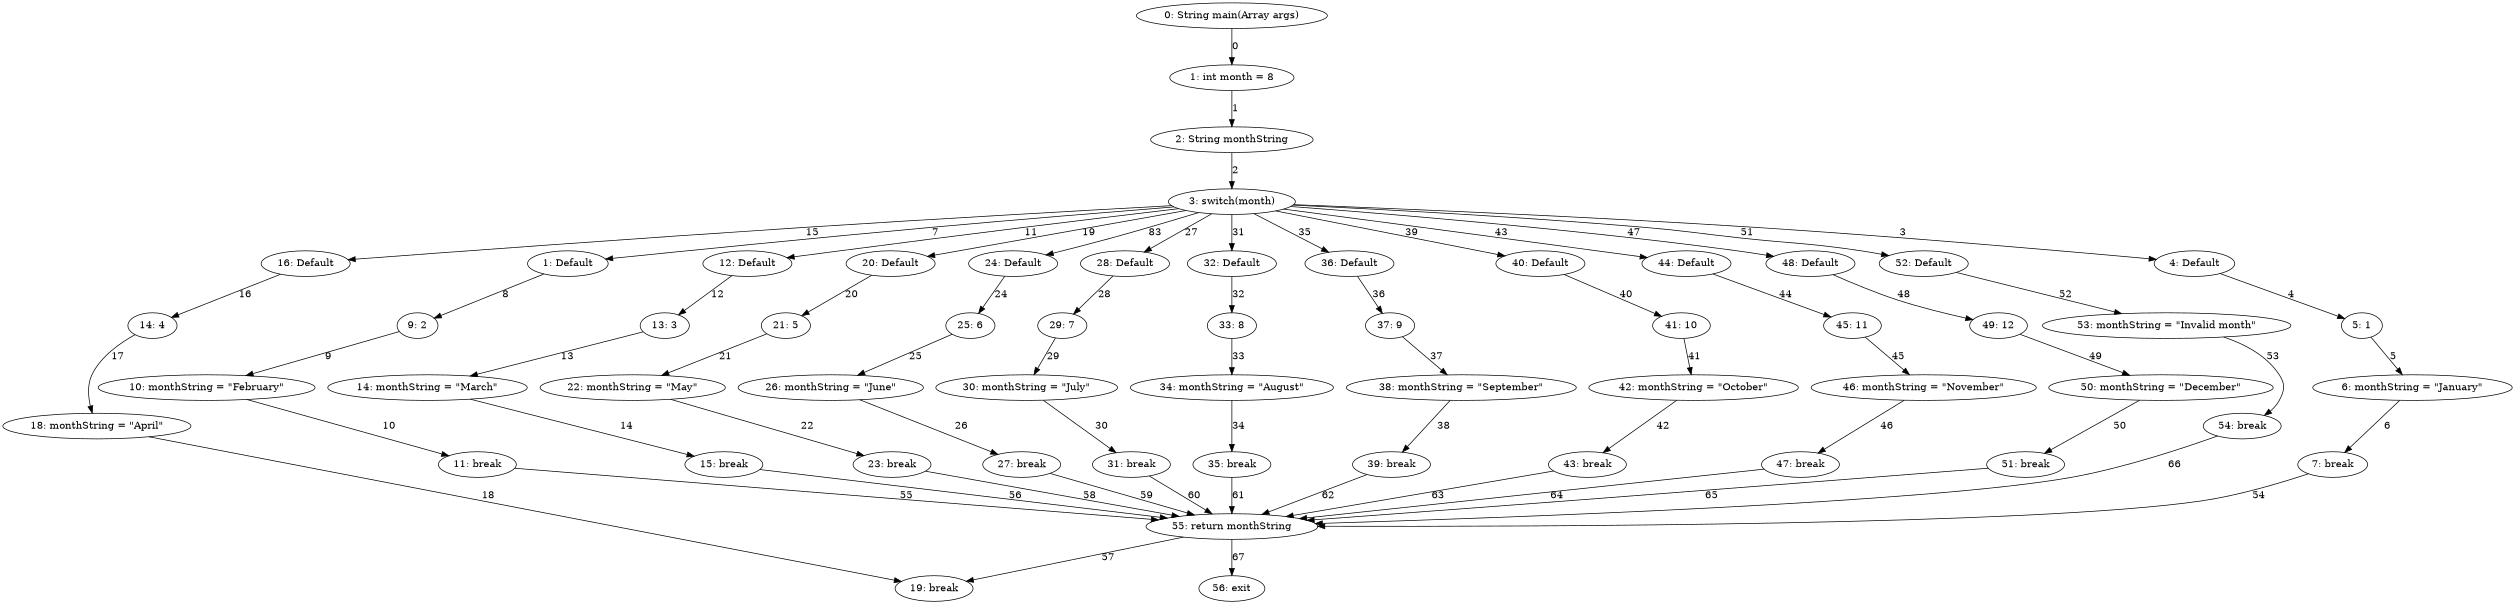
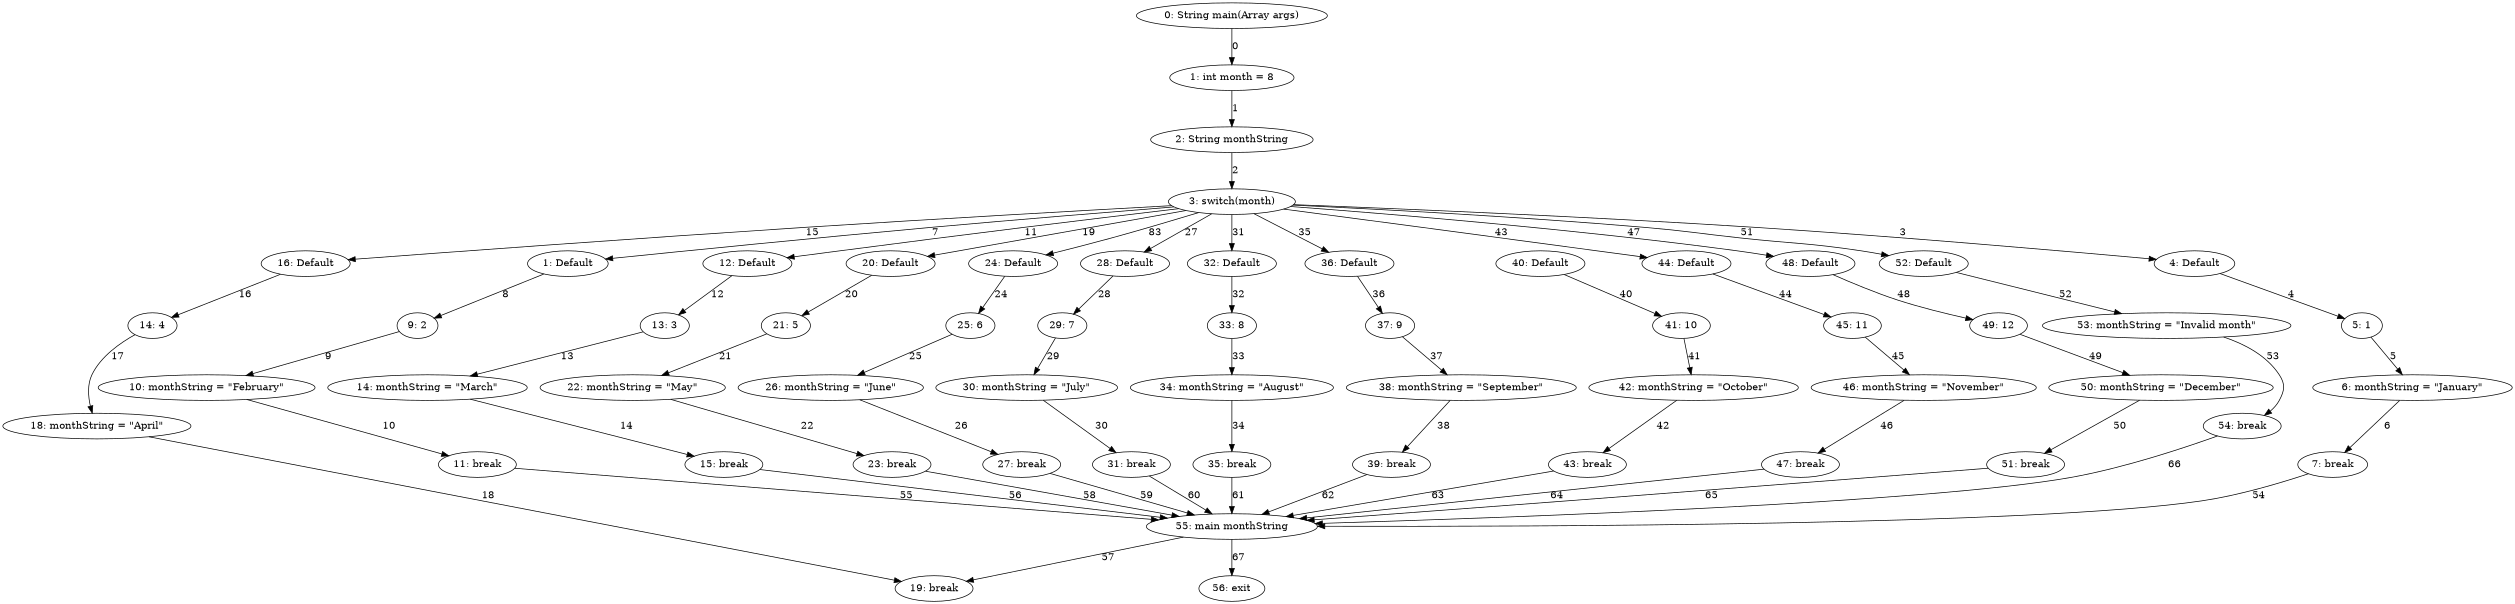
  digraph {
    n1 [label="0: String main(Array args)"]
    n2 [label="1: int month = 8"]
    n3 [label="2: String monthString"]
    n4 [label="3: switch(month)"]
    n5 [label="4: Default"]
    n6 [label="1: Default"]
    n7 [label="12: Default"]
    n8 [label="16: Default"]
    n9 [label="20: Default"]
    n10 [label="24: Default"]
    n11 [label="28: Default"]
    n12 [label="32: Default"]
    n13 [label="36: Default"]
    n14 [label="40: Default"]
    n15 [label="44: Default"]
    n16 [label="48: Default"]
    n17 [label="52: Default"]
    n18 [label="5: 1"]
    n19 [label="9: 2"]
    n20 [label="13: 3"]
    n21 [label="14: 4"]
    n22 [label="21: 5"]
    n23 [label="25: 6"]
    n24 [label="29: 7"]
    n25 [label="33: 8"]
    n26 [label="37: 9"]
    n27 [label="41: 10"]
    n28 [label="45: 11"]
    n29 [label="49: 12"]
    n30 [label="53: monthString = \"Invalid month\""]
    n31 [label="6: monthString = \"January\""]
    n32 [label="7: break"]
-   n33 [label="55: return monthString"]
+   n33 [label="55: main monthString"]
    n34 [label="19: break"]
    n35 [label="56: exit"]
    n36 [label="10: monthString = \"February\""]
    n37 [label="11: break"]
    n38 [label="14: monthString = \"March\""]
    n39 [label="15: break"]
    n40 [label="18: monthString = \"April\""]
    n41 [label="22: monthString = \"May\""]
    n42 [label="23: break"]
    n43 [label="26: monthString = \"June\""]
    n44 [label="27: break"]
    n45 [label="30: monthString = \"July\""]
    n46 [label="31: break"]
    n47 [label="34: monthString = \"August\""]
    n48 [label="35: break"]
    n49 [label="38: monthString = \"September\""]
    n50 [label="39: break"]
    n51 [label="42: monthString = \"October\""]
    n52 [label="43: break"]
    n53 [label="46: monthString = \"November\""]
    n54 [label="47: break"]
    n55 [label="50: monthString = \"December\""]
    n56 [label="51: break"]
    n57 [label="54: break"]
    n1 -> n2 [label=0]
    n2 -> n3 [label=1]
    n3 -> n4 [label=2]
    n4 -> n5 [label=3]
    n4 -> n6 [label=7]
    n4 -> n7 [label=11]
    n4 -> n8 [label=15]
    n4 -> n9 [label=19]
    n4 -> n10 [label=83]
    n4 -> n11 [label=27]
    n4 -> n12 [label=31]
    n4 -> n13 [label=35]
-   n4 -> n14 [label=39]
    n4 -> n15 [label=43]
    n4 -> n16 [label=47]
    n4 -> n17 [label=51]
    n5 -> n18 [label=4]
    n6 -> n19 [label=8]
    n7 -> n20 [label=12]
    n8 -> n21 [label=16]
    n9 -> n22 [label=20]
    n10 -> n23 [label=24]
    n11 -> n24 [label=28]
    n12 -> n25 [label=32]
    n13 -> n26 [label=36]
    n14 -> n27 [label=40]
    n15 -> n28 [label=44]
    n16 -> n29 [label=48]
    n17 -> n30 [label=52]
    n18 -> n31 [label=5]
    n19 -> n36 [label=9]
    n20 -> n38 [label=13]
    n21 -> n40 [label=17]
    n22 -> n41 [label=21]
    n23 -> n43 [label=25]
    n24 -> n45 [label=29]
    n25 -> n47 [label=33]
    n26 -> n49 [label=37]
    n27 -> n51 [label=41]
    n28 -> n53 [label=45]
    n29 -> n55 [label=49]
    n30 -> n57 [label=53]
    n31 -> n32 [label=6]
    n32 -> n33 [label=54]
    n33 -> n34 [label=57]
    n33 -> n35 [label=67]
    n36 -> n37 [label=10]
    n37 -> n33 [label=55]
    n38 -> n39 [label=14]
    n39 -> n33 [label=56]
    n40 -> n34 [label=18]
    n41 -> n42 [label=22]
    n42 -> n33 [label=58]
    n43 -> n44 [label=26]
    n44 -> n33 [label=59]
    n45 -> n46 [label=30]
    n46 -> n33 [label=60]
    n47 -> n48 [label=34]
    n48 -> n33 [label=61]
    n49 -> n50 [label=38]
    n50 -> n33 [label=62]
    n51 -> n52 [label=42]
    n52 -> n33 [label=63]
    n53 -> n54 [label=46]
    n54 -> n33 [label=64]
    n55 -> n56 [label=50]
    n56 -> n33 [label=65]
    n57 -> n33 [label=66]
  }
